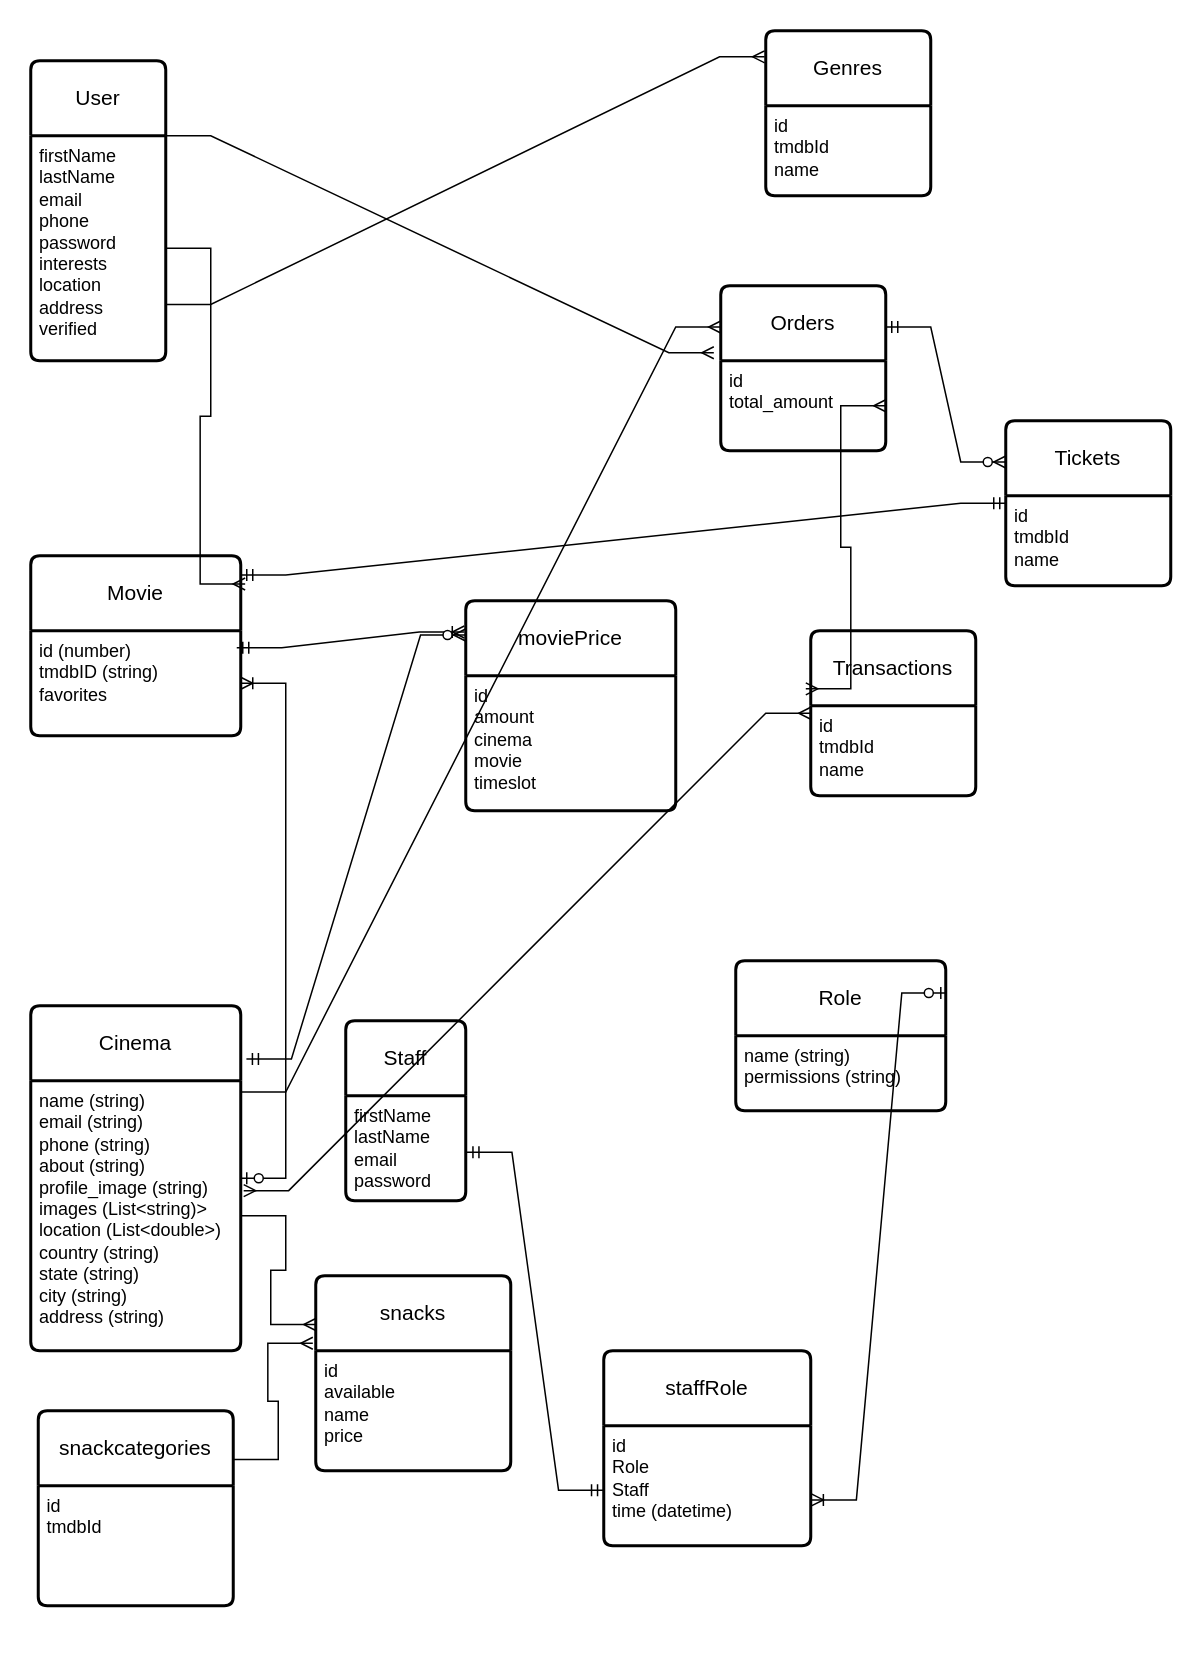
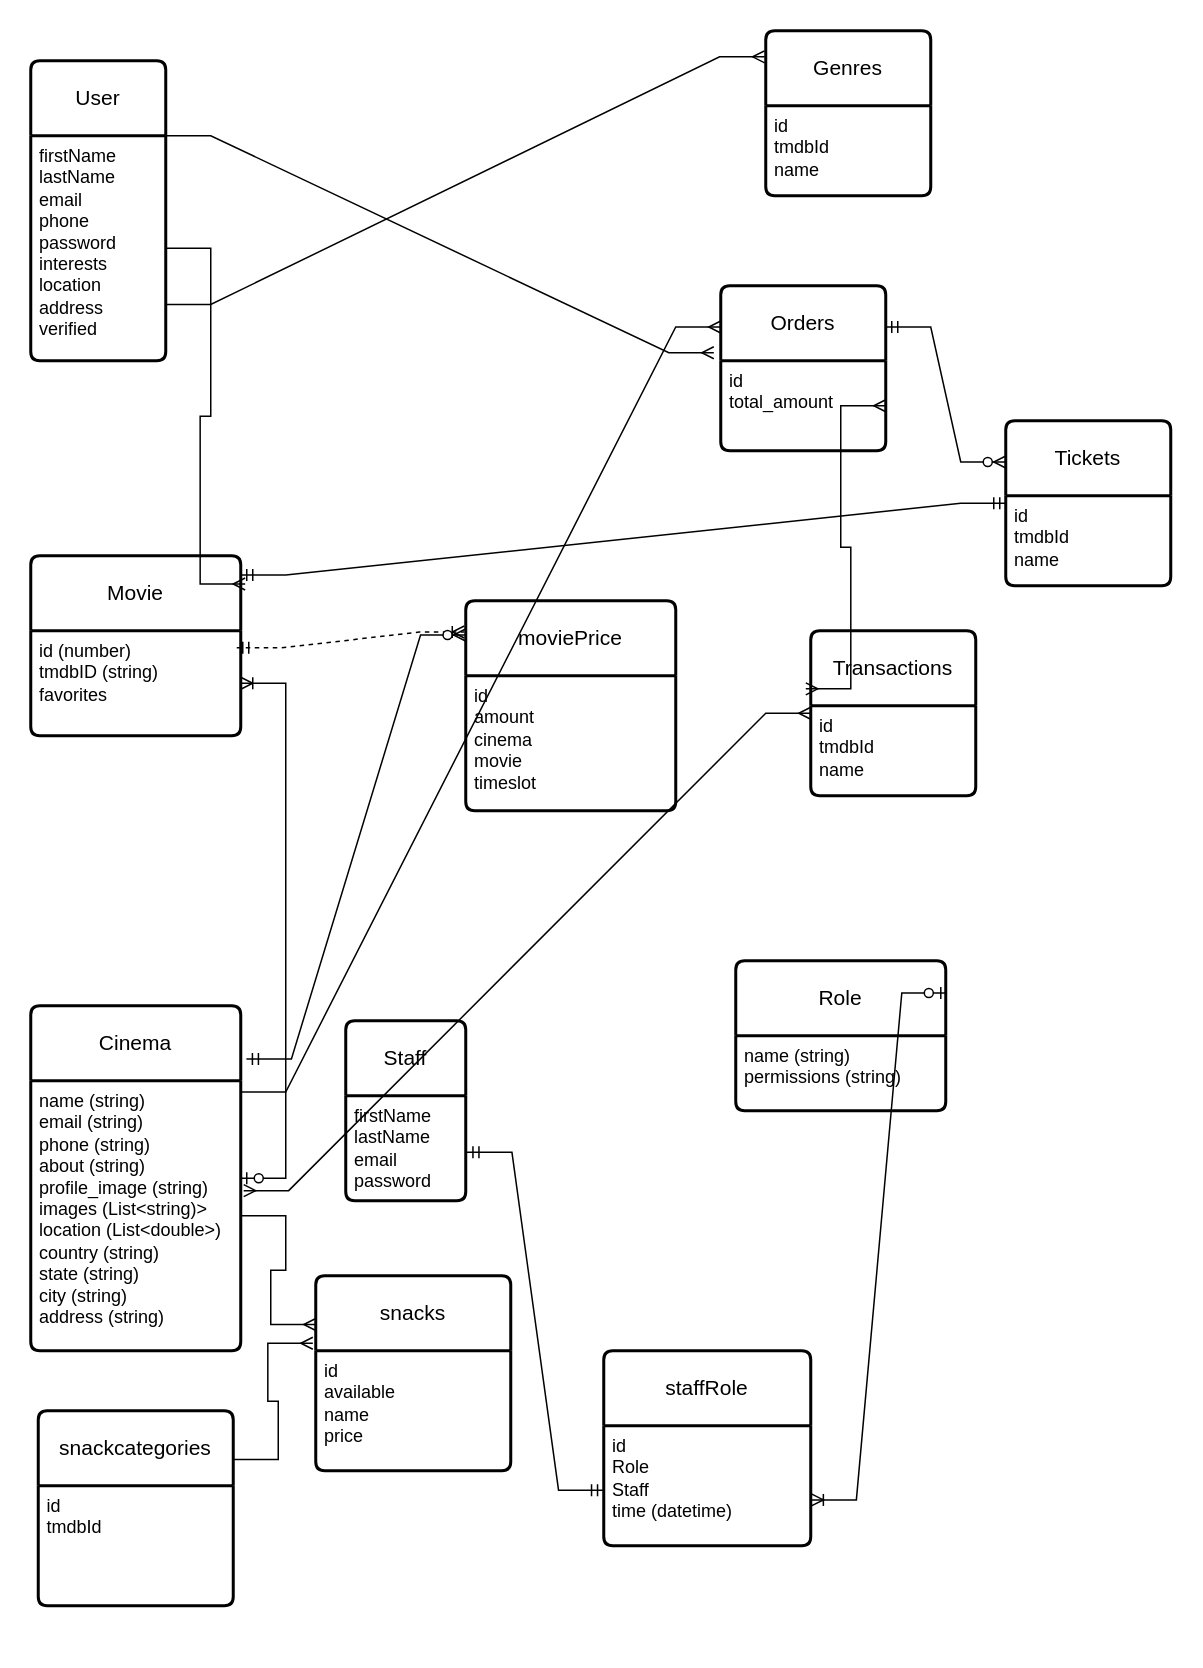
  <mxCell id="0" />
  <mxCell id="1" parent="0" />
  <mxCell id="2" value="User" style="swimlane;childLayout=stackLayout;horizontal=1;startSize=50;horizontalStack=0;rounded=1;fontSize=14;fontStyle=0;strokeWidth=2;resizeParent=0;resizeLast=1;shadow=0;dashed=0;align=center;arcSize=4;whiteSpace=wrap;html=1;" parent="1" vertex="1"><mxGeometry x="20" y="40" width="90" height="200" as="geometry" /></mxCell>
  <mxCell id="3" value="firstName&lt;br&gt;lastName&lt;br&gt;email&lt;br&gt;phone&lt;br&gt;password&lt;br&gt;interests&lt;br&gt;location&lt;br&gt;address&lt;br&gt;verified" style="align=left;strokeColor=none;fillColor=none;spacingLeft=4;fontSize=12;verticalAlign=top;resizable=0;rotatable=0;part=1;html=1;" parent="2" vertex="1"><mxGeometry y="50" width="90" height="150" as="geometry" /></mxCell>
  <mxCell id="4" value="Staff" style="swimlane;childLayout=stackLayout;horizontal=1;startSize=50;horizontalStack=0;rounded=1;fontSize=14;fontStyle=0;strokeWidth=2;resizeParent=0;resizeLast=1;shadow=0;dashed=0;align=center;arcSize=4;whiteSpace=wrap;html=1;" parent="1" vertex="1"><mxGeometry x="230" y="680" width="80" height="120" as="geometry" /></mxCell>
  <mxCell id="5" value="firstName&lt;br&gt;lastName&lt;br&gt;email&lt;br&gt;password" style="align=left;strokeColor=none;fillColor=none;spacingLeft=4;fontSize=12;verticalAlign=top;resizable=0;rotatable=0;part=1;html=1;" parent="4" vertex="1"><mxGeometry y="50" width="80" height="70" as="geometry" /></mxCell>
  <mxCell id="6" value="Cinema" style="swimlane;childLayout=stackLayout;horizontal=1;startSize=50;horizontalStack=0;rounded=1;fontSize=14;fontStyle=0;strokeWidth=2;resizeParent=0;resizeLast=1;shadow=0;dashed=0;align=center;arcSize=4;whiteSpace=wrap;html=1;" parent="1" vertex="1"><mxGeometry x="20" y="670" width="140" height="230" as="geometry" /></mxCell>
  <mxCell id="7" value="name (string)&lt;br&gt;email (string)&lt;br&gt;phone (string)&lt;br&gt;about (string)&lt;br&gt;profile_image (string)&lt;br&gt;images (List&amp;lt;string)&amp;gt;&lt;br&gt;location (List&amp;lt;double&amp;gt;)&lt;br&gt;country (string)&lt;br&gt;state (string)&lt;br&gt;city (string)&lt;br&gt;address (string)" style="align=left;strokeColor=none;fillColor=none;spacingLeft=4;fontSize=12;verticalAlign=top;resizable=0;rotatable=0;part=1;html=1;" parent="6" vertex="1"><mxGeometry y="50" width="140" height="180" as="geometry" /></mxCell>
  <mxCell id="8" value="Role" style="swimlane;childLayout=stackLayout;horizontal=1;startSize=50;horizontalStack=0;rounded=1;fontSize=14;fontStyle=0;strokeWidth=2;resizeParent=0;resizeLast=1;shadow=0;dashed=0;align=center;arcSize=4;whiteSpace=wrap;html=1;" parent="1" vertex="1"><mxGeometry x="490" y="640" width="140" height="100" as="geometry" /></mxCell>
  <mxCell id="9" value="name (string)&lt;br&gt;permissions (string)" style="align=left;strokeColor=none;fillColor=none;spacingLeft=4;fontSize=12;verticalAlign=top;resizable=0;rotatable=0;part=1;html=1;" parent="8" vertex="1"><mxGeometry y="50" width="140" height="140" as="geometry" /></mxCell>
  <mxCell id="10" value="" style="whiteSpace=wrap;html=1;fontSize=14;fontStyle=0;startSize=50;rounded=1;strokeWidth=2;shadow=0;dashed=0;arcSize=4;" parent="8" vertex="1"><mxGeometry y="190" width="140" height="-90" as="geometry" /></mxCell>
  <mxCell id="11" value="staffRole" style="swimlane;childLayout=stackLayout;horizontal=1;startSize=50;horizontalStack=0;rounded=1;fontSize=14;fontStyle=0;strokeWidth=2;resizeParent=0;resizeLast=1;shadow=0;dashed=0;align=center;arcSize=4;whiteSpace=wrap;html=1;" parent="1" vertex="1"><mxGeometry x="402" y="900" width="138" height="130" as="geometry" /></mxCell>
  <mxCell id="12" value="id&lt;br&gt;Role&lt;br&gt;Staff&lt;br&gt;time (datetime)" style="align=left;strokeColor=none;fillColor=none;spacingLeft=4;fontSize=12;verticalAlign=top;resizable=0;rotatable=0;part=1;html=1;" parent="11" vertex="1"><mxGeometry y="50" width="138" height="140" as="geometry" /></mxCell>
  <mxCell id="13" value="" style="whiteSpace=wrap;html=1;fontSize=14;fontStyle=0;startSize=50;rounded=1;strokeWidth=2;shadow=0;dashed=0;arcSize=4;" parent="11" vertex="1"><mxGeometry y="190" width="138" height="-60" as="geometry" /></mxCell>
  <mxCell id="14" value="Movie" style="swimlane;childLayout=stackLayout;horizontal=1;startSize=50;horizontalStack=0;rounded=1;fontSize=14;fontStyle=0;strokeWidth=2;resizeParent=0;resizeLast=1;shadow=0;dashed=0;align=center;arcSize=4;whiteSpace=wrap;html=1;" parent="1" vertex="1"><mxGeometry x="20" y="370" width="140" height="120" as="geometry" /></mxCell>
  <mxCell id="15" value="id (number)&lt;br&gt;tmdbID (string)&lt;br&gt;favorites" style="align=left;strokeColor=none;fillColor=none;spacingLeft=4;fontSize=12;verticalAlign=top;resizable=0;rotatable=0;part=1;html=1;" parent="14" vertex="1"><mxGeometry y="50" width="140" height="70" as="geometry" /></mxCell>
  <mxCell id="16" value="" style="edgeStyle=entityRelationEdgeStyle;fontSize=12;html=1;endArrow=ERoneToMany;startArrow=ERzeroToOne;rounded=0;" parent="1" source="6" target="15" edge="1"><mxGeometry width="100" height="100" relative="1" as="geometry"><mxPoint x="80" y="670" as="sourcePoint" /><mxPoint x="180" y="570" as="targetPoint" /></mxGeometry></mxCell>
  <mxCell id="17" value="moviePrice" style="swimlane;childLayout=stackLayout;horizontal=1;startSize=50;horizontalStack=0;rounded=1;fontSize=14;fontStyle=0;strokeWidth=2;resizeParent=0;resizeLast=1;shadow=0;dashed=0;align=center;arcSize=4;whiteSpace=wrap;html=1;" parent="1" vertex="1"><mxGeometry x="310" y="400" width="140" height="140" as="geometry" /></mxCell>
  <mxCell id="18" value="id&lt;br&gt;amount&lt;br&gt;cinema&lt;br&gt;movie&lt;br&gt;timeslot&lt;br&gt;" style="align=left;strokeColor=none;fillColor=none;spacingLeft=4;fontSize=12;verticalAlign=top;resizable=0;rotatable=0;part=1;html=1;" parent="17" vertex="1"><mxGeometry y="50" width="140" height="90" as="geometry" /></mxCell>
- <mxCell id="19" value="" style="edgeStyle=entityRelationEdgeStyle;fontSize=12;html=1;endArrow=ERoneToMany;startArrow=ERmandOne;rounded=0;exitX=0.981;exitY=0.163;exitDx=0;exitDy=0;exitPerimeter=0;entryX=-0.007;entryY=0.149;entryDx=0;entryDy=0;entryPerimeter=0;" parent="1" source="15" target="17" edge="1"><mxGeometry width="100" height="100" relative="1" as="geometry"><mxPoint x="370" y="700" as="sourcePoint" /><mxPoint x="470" y="600" as="targetPoint" /></mxGeometry></mxCell>
+ <mxCell id="19" value="" style="edgeStyle=entityRelationEdgeStyle;fontSize=12;html=1;endArrow=ERoneToMany;startArrow=ERmandOne;rounded=0;exitX=0.981;exitY=0.163;exitDx=0;exitDy=0;exitPerimeter=0;entryX=-0.007;entryY=0.149;entryDx=0;entryDy=0;entryPerimeter=0;dashed=1;" parent="1" source="15" target="17" edge="1"><mxGeometry width="100" height="100" relative="1" as="geometry"><mxPoint x="370" y="700" as="sourcePoint" /><mxPoint x="470" y="600" as="targetPoint" /></mxGeometry></mxCell>
  <mxCell id="20" value="" style="edgeStyle=entityRelationEdgeStyle;fontSize=12;html=1;endArrow=ERzeroToMany;startArrow=ERmandOne;rounded=0;exitX=1.027;exitY=0.154;exitDx=0;exitDy=0;exitPerimeter=0;entryX=-0.001;entryY=0.163;entryDx=0;entryDy=0;entryPerimeter=0;" parent="1" source="6" target="17" edge="1"><mxGeometry width="100" height="100" relative="1" as="geometry"><mxPoint x="370" y="700" as="sourcePoint" /><mxPoint x="470" y="600" as="targetPoint" /></mxGeometry></mxCell>
  <mxCell id="21" value="" style="edgeStyle=entityRelationEdgeStyle;fontSize=12;html=1;endArrow=ERmandOne;startArrow=ERmandOne;rounded=0;entryX=1.01;entryY=0.539;entryDx=0;entryDy=0;entryPerimeter=0;exitX=-0.001;exitY=0.307;exitDx=0;exitDy=0;exitPerimeter=0;" parent="1" source="12" target="5" edge="1"><mxGeometry width="100" height="100" relative="1" as="geometry"><mxPoint x="370" y="900" as="sourcePoint" /><mxPoint x="470" y="800" as="targetPoint" /></mxGeometry></mxCell>
  <mxCell id="22" value="" style="edgeStyle=entityRelationEdgeStyle;fontSize=12;html=1;endArrow=ERoneToMany;startArrow=ERzeroToOne;rounded=0;exitX=1.005;exitY=0.215;exitDx=0;exitDy=0;exitPerimeter=0;entryX=1.003;entryY=0.353;entryDx=0;entryDy=0;entryPerimeter=0;" parent="1" source="8" target="12" edge="1"><mxGeometry width="100" height="100" relative="1" as="geometry"><mxPoint x="543.82" y="940.02" as="sourcePoint" /><mxPoint x="620" y="840" as="targetPoint" /></mxGeometry></mxCell>
  <mxCell id="23" value="Genres" style="swimlane;childLayout=stackLayout;horizontal=1;startSize=50;horizontalStack=0;rounded=1;fontSize=14;fontStyle=0;strokeWidth=2;resizeParent=0;resizeLast=1;shadow=0;dashed=0;align=center;arcSize=4;whiteSpace=wrap;html=1;" vertex="1" parent="1"><mxGeometry x="510" y="20" width="110" height="110" as="geometry" /></mxCell>
  <mxCell id="24" value="id&lt;br&gt;tmdbId&lt;br&gt;name" style="align=left;strokeColor=none;fillColor=none;spacingLeft=4;fontSize=12;verticalAlign=top;resizable=0;rotatable=0;part=1;html=1;" vertex="1" parent="23"><mxGeometry y="50" width="110" height="60" as="geometry" /></mxCell>
  <mxCell id="25" value="" style="edgeStyle=entityRelationEdgeStyle;fontSize=12;html=1;endArrow=ERmany;rounded=0;exitX=1;exitY=0.75;exitDx=0;exitDy=0;entryX=-0.007;entryY=0.158;entryDx=0;entryDy=0;entryPerimeter=0;" edge="1" parent="1" source="3" target="23"><mxGeometry width="100" height="100" relative="1" as="geometry"><mxPoint x="320" y="270" as="sourcePoint" /><mxPoint x="420" y="170" as="targetPoint" /></mxGeometry></mxCell>
  <mxCell id="26" value="" style="edgeStyle=entityRelationEdgeStyle;fontSize=12;html=1;endArrow=ERmany;rounded=0;entryX=1.021;entryY=0.157;entryDx=0;entryDy=0;entryPerimeter=0;" edge="1" parent="1" source="3" target="14"><mxGeometry width="100" height="100" relative="1" as="geometry"><mxPoint x="320" y="490" as="sourcePoint" /><mxPoint x="420" y="390" as="targetPoint" /></mxGeometry></mxCell>
  <mxCell id="27" value="snacks" style="swimlane;childLayout=stackLayout;horizontal=1;startSize=50;horizontalStack=0;rounded=1;fontSize=14;fontStyle=0;strokeWidth=2;resizeParent=0;resizeLast=1;shadow=0;dashed=0;align=center;arcSize=4;whiteSpace=wrap;html=1;" vertex="1" parent="1"><mxGeometry x="210" y="850" width="130" height="130" as="geometry" /></mxCell>
  <mxCell id="28" value="id&lt;br&gt;available&lt;br&gt;name&lt;br&gt;price" style="align=left;strokeColor=none;fillColor=none;spacingLeft=4;fontSize=12;verticalAlign=top;resizable=0;rotatable=0;part=1;html=1;" vertex="1" parent="27"><mxGeometry y="50" width="130" height="80" as="geometry" /></mxCell>
  <mxCell id="29" value="" style="edgeStyle=entityRelationEdgeStyle;fontSize=12;html=1;endArrow=ERmany;rounded=0;exitX=1;exitY=0.5;exitDx=0;exitDy=0;entryX=0;entryY=0.25;entryDx=0;entryDy=0;" edge="1" parent="1" source="7" target="27"><mxGeometry width="100" height="100" relative="1" as="geometry"><mxPoint x="260" y="940" as="sourcePoint" /><mxPoint x="360" y="840" as="targetPoint" /></mxGeometry></mxCell>
  <mxCell id="30" value="snackcategories" style="swimlane;childLayout=stackLayout;horizontal=1;startSize=50;horizontalStack=0;rounded=1;fontSize=14;fontStyle=0;strokeWidth=2;resizeParent=0;resizeLast=1;shadow=0;dashed=0;align=center;arcSize=4;whiteSpace=wrap;html=1;" vertex="1" parent="1"><mxGeometry x="25" y="940" width="130" height="130" as="geometry" /></mxCell>
  <mxCell id="31" value="id&lt;br&gt;tmdbId" style="align=left;strokeColor=none;fillColor=none;spacingLeft=4;fontSize=12;verticalAlign=top;resizable=0;rotatable=0;part=1;html=1;" vertex="1" parent="30"><mxGeometry y="50" width="130" height="80" as="geometry" /></mxCell>
  <mxCell id="32" value="" style="edgeStyle=entityRelationEdgeStyle;fontSize=12;html=1;endArrow=ERmany;rounded=0;exitX=1;exitY=0.25;exitDx=0;exitDy=0;entryX=-0.015;entryY=0.346;entryDx=0;entryDy=0;entryPerimeter=0;" edge="1" parent="1" source="30" target="27"><mxGeometry width="100" height="100" relative="1" as="geometry"><mxPoint x="260" y="940" as="sourcePoint" /><mxPoint x="360" y="840" as="targetPoint" /></mxGeometry></mxCell>
  <mxCell id="33" value="Orders" style="swimlane;childLayout=stackLayout;horizontal=1;startSize=50;horizontalStack=0;rounded=1;fontSize=14;fontStyle=0;strokeWidth=2;resizeParent=0;resizeLast=1;shadow=0;dashed=0;align=center;arcSize=4;whiteSpace=wrap;html=1;" vertex="1" parent="1"><mxGeometry x="480" y="190" width="110" height="110" as="geometry" /></mxCell>
  <mxCell id="34" value="id&lt;br&gt;total_amount" style="align=left;strokeColor=none;fillColor=none;spacingLeft=4;fontSize=12;verticalAlign=top;resizable=0;rotatable=0;part=1;html=1;" vertex="1" parent="33"><mxGeometry y="50" width="110" height="60" as="geometry" /></mxCell>
  <mxCell id="35" value="Tickets" style="swimlane;childLayout=stackLayout;horizontal=1;startSize=50;horizontalStack=0;rounded=1;fontSize=14;fontStyle=0;strokeWidth=2;resizeParent=0;resizeLast=1;shadow=0;dashed=0;align=center;arcSize=4;whiteSpace=wrap;html=1;" vertex="1" parent="1"><mxGeometry x="670" y="280" width="110" height="110" as="geometry" /></mxCell>
  <mxCell id="36" value="id&lt;br&gt;tmdbId&lt;br&gt;name" style="align=left;strokeColor=none;fillColor=none;spacingLeft=4;fontSize=12;verticalAlign=top;resizable=0;rotatable=0;part=1;html=1;" vertex="1" parent="35"><mxGeometry y="50" width="110" height="60" as="geometry" /></mxCell>
  <mxCell id="37" value="" style="edgeStyle=entityRelationEdgeStyle;fontSize=12;html=1;endArrow=ERmany;rounded=0;exitX=1;exitY=0.25;exitDx=0;exitDy=0;entryX=-0.042;entryY=0.406;entryDx=0;entryDy=0;entryPerimeter=0;" edge="1" parent="1" source="2" target="33"><mxGeometry width="100" height="100" relative="1" as="geometry"><mxPoint x="370" y="500" as="sourcePoint" /><mxPoint x="470" y="400" as="targetPoint" /></mxGeometry></mxCell>
  <mxCell id="38" value="" style="edgeStyle=entityRelationEdgeStyle;fontSize=12;html=1;endArrow=ERzeroToMany;startArrow=ERmandOne;rounded=0;exitX=1;exitY=0.25;exitDx=0;exitDy=0;entryX=0;entryY=0.25;entryDx=0;entryDy=0;" edge="1" parent="1" source="33" target="35"><mxGeometry width="100" height="100" relative="1" as="geometry"><mxPoint x="370" y="500" as="sourcePoint" /><mxPoint x="470" y="400" as="targetPoint" /></mxGeometry></mxCell>
  <mxCell id="39" value="" style="edgeStyle=entityRelationEdgeStyle;fontSize=12;html=1;endArrow=ERmandOne;startArrow=ERmandOne;rounded=0;entryX=0;entryY=0.5;entryDx=0;entryDy=0;exitX=1;exitY=0.107;exitDx=0;exitDy=0;exitPerimeter=0;" edge="1" parent="1" source="14" target="35"><mxGeometry width="100" height="100" relative="1" as="geometry"><mxPoint x="370" y="560" as="sourcePoint" /><mxPoint x="470" y="460" as="targetPoint" /></mxGeometry></mxCell>
  <mxCell id="40" value="" style="edgeStyle=entityRelationEdgeStyle;fontSize=12;html=1;endArrow=ERmany;rounded=0;exitX=1;exitY=0.25;exitDx=0;exitDy=0;entryX=0;entryY=0.25;entryDx=0;entryDy=0;" edge="1" parent="1" source="6" target="33"><mxGeometry width="100" height="100" relative="1" as="geometry"><mxPoint x="370" y="610" as="sourcePoint" /><mxPoint x="470" y="510" as="targetPoint" /></mxGeometry></mxCell>
  <mxCell id="41" value="Transactions" style="swimlane;childLayout=stackLayout;horizontal=1;startSize=50;horizontalStack=0;rounded=1;fontSize=14;fontStyle=0;strokeWidth=2;resizeParent=0;resizeLast=1;shadow=0;dashed=0;align=center;arcSize=4;whiteSpace=wrap;html=1;" vertex="1" parent="1"><mxGeometry x="540" y="420" width="110" height="110" as="geometry" /></mxCell>
  <mxCell id="42" value="id&lt;br&gt;tmdbId&lt;br&gt;name" style="align=left;strokeColor=none;fillColor=none;spacingLeft=4;fontSize=12;verticalAlign=top;resizable=0;rotatable=0;part=1;html=1;" vertex="1" parent="41"><mxGeometry y="50" width="110" height="60" as="geometry" /></mxCell>
  <mxCell id="43" value="" style="edgeStyle=entityRelationEdgeStyle;fontSize=12;html=1;endArrow=ERmany;startArrow=ERmany;rounded=0;entryX=-0.03;entryY=0.352;entryDx=0;entryDy=0;entryPerimeter=0;exitX=1;exitY=0.5;exitDx=0;exitDy=0;" edge="1" parent="1" source="34" target="41"><mxGeometry width="100" height="100" relative="1" as="geometry"><mxPoint x="360" y="650" as="sourcePoint" /><mxPoint x="460" y="550" as="targetPoint" /></mxGeometry></mxCell>
  <mxCell id="44" value="" style="edgeStyle=entityRelationEdgeStyle;fontSize=12;html=1;endArrow=ERmany;startArrow=ERmany;rounded=0;exitX=1.014;exitY=0.407;exitDx=0;exitDy=0;exitPerimeter=0;entryX=0;entryY=0.5;entryDx=0;entryDy=0;" edge="1" parent="1" source="7" target="41"><mxGeometry width="100" height="100" relative="1" as="geometry"><mxPoint x="360" y="650" as="sourcePoint" /><mxPoint x="460" y="550" as="targetPoint" /></mxGeometry></mxCell>
